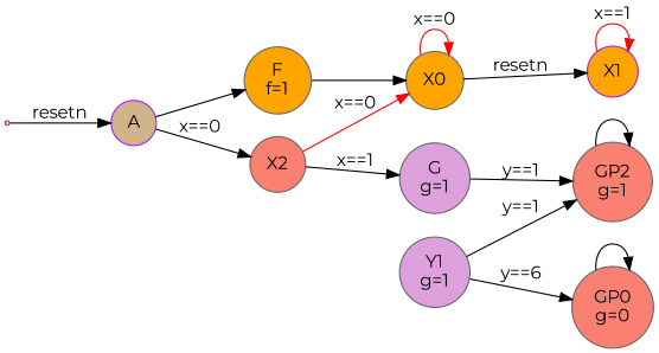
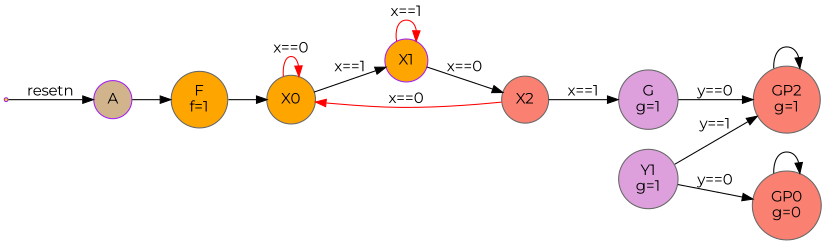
  digraph {
    fontname=Montserrat
    rankdir=LR
    node [color=gray40 fillcolor=orange fontname=Montserrat shape=circle style=filled]
    edge [fontname=Montserrat]
    RESET [color=purple fillcolor=gold shape=point]
    A [color=purple fillcolor=tan]
    n3 [label="F\nf=1"]
    X0
    X1 [color=purple]
    n6 [fillcolor=plum label="G\ng=1"]
    n7 [fillcolor=salmon label="GP2\ng=1"]
    n8 [fillcolor=plum label="Y1\ng=1"]
    n9 [fillcolor=salmon label="GP0\ng=0"]
    X2 [fillcolor=salmon]
    RESET -> A [label=resetn]
    A -> n3
    n3 -> X0
    X0 -> X0 [color=red label="x==0"]
-   X0 -> X1 [label=resetn]
+   X0 -> X1 [label="x==1"]
    X1 -> X1 [color=red label="x==1"]
-   A -> X2 [label="x==0"]
-   n6 -> n7 [label="y==1"]
+   X1 -> X2 [label="x==0"]
+   n6 -> n7 [label="y==0"]
    n7 -> n7
    n8 -> n7 [label="y==1"]
-   n8 -> n9 [label="y==6"]
+   n8 -> n9 [label="y==0"]
    n9 -> n9
    X2 -> X0 [color=red label="x==0"]
    X2 -> n6 [label="x==1"]
  }
